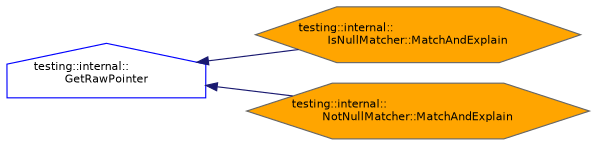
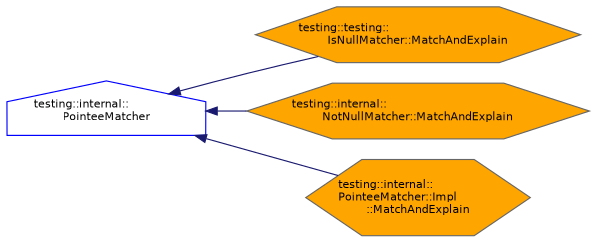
  digraph {
    rankdir=LR
    node [color=gray40 fillcolor=orange fontname=Helvetica fontsize=10 shape=hexagon style=filled]
    edge [color=midnightblue dir=back fontname=Helvetica fontsize=10 labelfontname=Helvetica labelfontsize=10 style=solid]
-   n1 [color=blue fillcolor=white fontcolor=black height=0.2 label="testing::internal::\lGetRawPointer" shape=house width=0.4]
-   n2 [height=0.2 label="testing::internal::\lIsNullMatcher::MatchAndExplain" width=0.4]
+   n1 [color=blue fillcolor=white fontcolor=black height=0.2 label="testing::internal::\lPointeeMatcher" shape=house width=0.4]
+   n2 [height=0.2 label="testing::testing::\lIsNullMatcher::MatchAndExplain" width=0.4]
    n3 [height=0.2 label="testing::internal::\lNotNullMatcher::MatchAndExplain" width=0.4]
+   n4 [height=0.2 label="testing::internal::\lPointeeMatcher::Impl\l::MatchAndExplain" width=0.4]
    n1 -> n2
    n1 -> n3
+   n1 -> n4
  }
